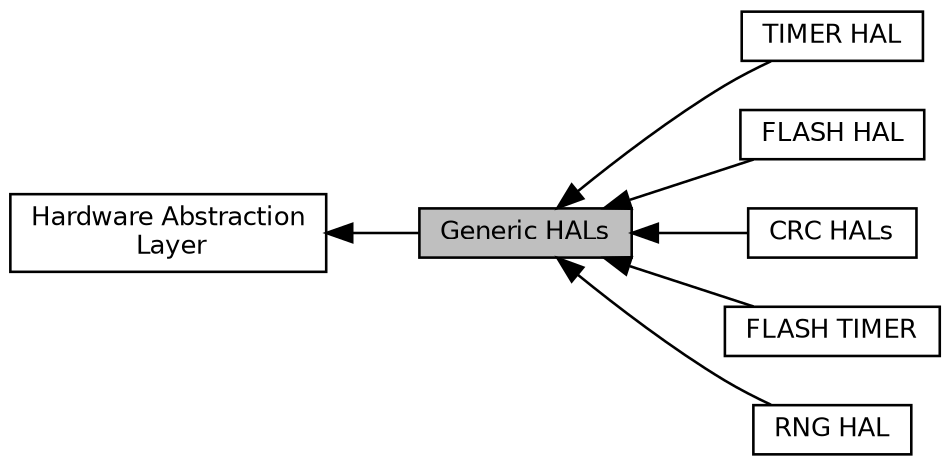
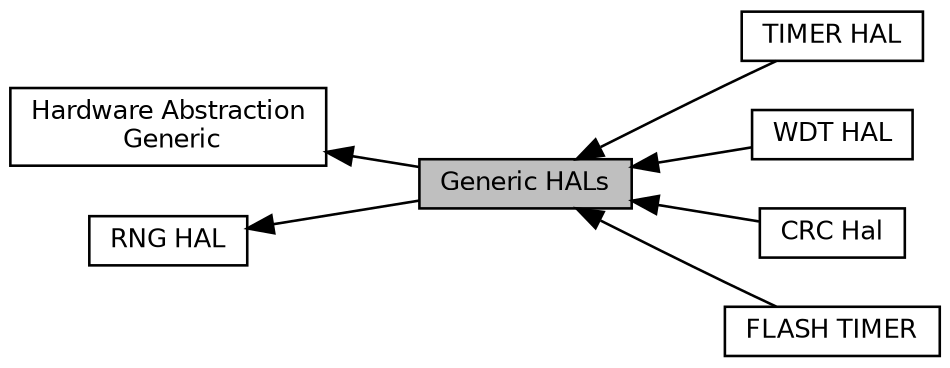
  digraph {
    rankdir=LR
    node [color=black fillcolor=white fontname=Helvetica fontsize=10 shape=record style=filled]
    edge [dir=back fontname=Helvetica fontsize=10 labelfontname=Helvetica labelfontsize=10 shape=plaintext style=solid]
    n1 [height=0.2 label="TIMER HAL" width=0.4]
-   n2 [height=0.2 label="FLASH HAL" width=0.4]
-   n3 [height=0.2 label="CRC HALs" width=0.4]
-   n4 [height=0.2 label="Hardware Abstraction\l Layer" width=0.4]
+   n2 [height=0.2 label="WDT HAL" width=0.4]
+   n3 [height=0.2 label="CRC Hal" width=0.4]
+   n4 [height=0.2 label="Hardware Abstraction\l Generic" width=0.4]
    n5 [fillcolor=grey75 fontcolor=black height=0.2 label="Generic HALs" width=0.4]
    n6 [height=0.2 label="FLASH TIMER" width=0.4]
    n7 [height=0.2 label="RNG HAL" width=0.4]
    n4 -> n5
    n5 -> n1
    n5 -> n2
    n5 -> n3
    n5 -> n6
-   n5 -> n7
+   n7 -> n5
  }
